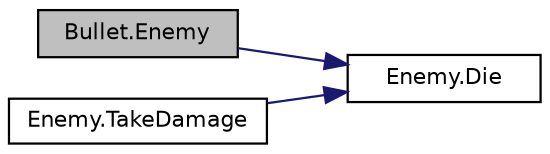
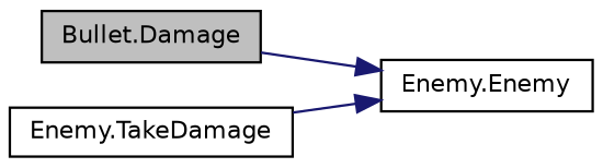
  digraph {
    rankdir=LR
    node [color=black fillcolor=white fontname=Helvetica fontsize=10 shape=record style=filled]
    edge [color=midnightblue fontname=Helvetica fontsize=10 labelfontname=Helvetica labelfontsize=10 style=solid]
-   n1 [fillcolor=grey75 fontcolor=black height=0.2 label="Bullet.Enemy" width=0.4]
-   n2 [height=0.2 label="Enemy.Die" width=0.4]
+   n1 [fillcolor=grey75 fontcolor=black height=0.2 label="Bullet.Damage" width=0.4]
+   n2 [height=0.2 label="Enemy.Enemy" width=0.4]
    n3 [height=0.2 label="Enemy.TakeDamage" width=0.4]
    n1 -> n2
    n3 -> n2
  }
